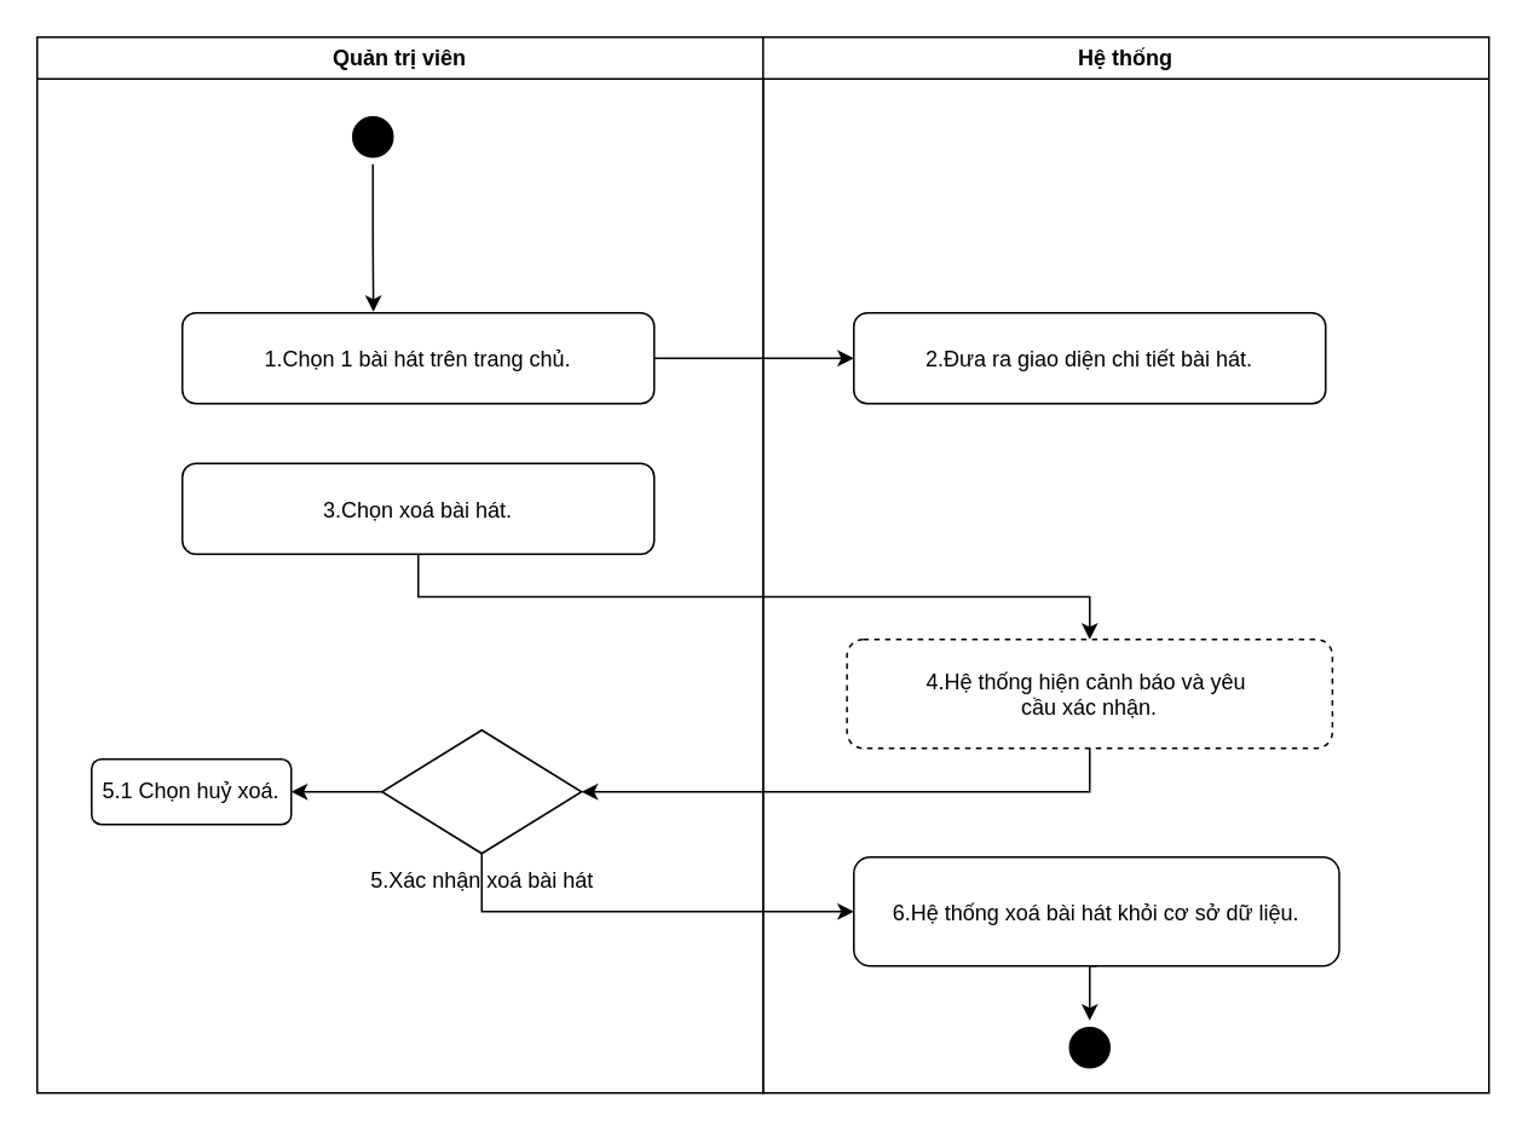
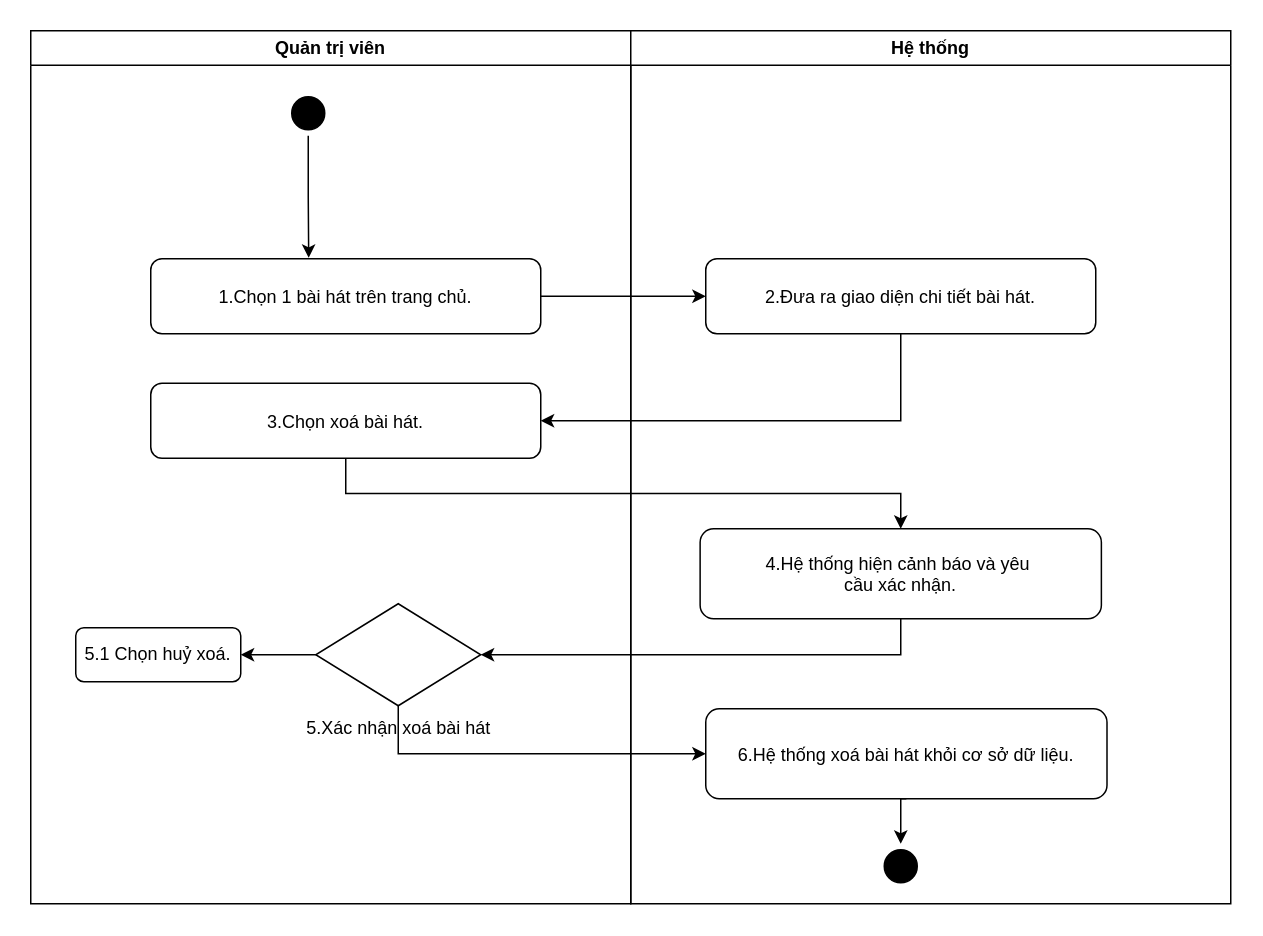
  <mxCell id="0" />
  <mxCell id="1" parent="0" />
  <mxCell id="2" value="Quản trị viên" style="swimlane;whiteSpace=wrap" parent="1" vertex="1"><mxGeometry x="20" y="20" width="400" height="582" as="geometry" /></mxCell>
  <mxCell id="3" value="" style="ellipse;shape=startState;fillColor=#000000;strokeColor=#000000;" parent="2" vertex="1"><mxGeometry x="170" y="40" width="30" height="30" as="geometry" /></mxCell>
  <mxCell id="4" value="3.Chọn xoá bài hát." style="rounded=1;" parent="2" vertex="1"><mxGeometry x="80" y="235" width="260" height="50" as="geometry" /></mxCell>
  <mxCell id="5" value="1.Chọn 1 bài hát trên trang chủ." style="rounded=1;" parent="2" vertex="1"><mxGeometry x="80" y="152" width="260" height="50" as="geometry" /></mxCell>
  <mxCell id="6" style="edgeStyle=orthogonalEdgeStyle;rounded=0;orthogonalLoop=1;jettySize=auto;html=1;exitX=0.5;exitY=1;exitDx=0;exitDy=0;entryX=0.405;entryY=-0.012;entryDx=0;entryDy=0;entryPerimeter=0;" parent="2" source="3" target="5" edge="1"><mxGeometry relative="1" as="geometry" /></mxCell>
  <mxCell id="7" value="" style="rhombus;whiteSpace=wrap;html=1;" vertex="1" parent="2"><mxGeometry x="190" y="382" width="110" height="68" as="geometry" /></mxCell>
  <mxCell id="8" value="5.Xác nhận xoá bài hát" style="text;html=1;align=center;verticalAlign=middle;whiteSpace=wrap;rounded=0;" vertex="1" parent="2"><mxGeometry x="177.5" y="450" width="135" height="30" as="geometry" /></mxCell>
  <mxCell id="9" value="5.1 Chọn huỷ xoá." style="rounded=1;whiteSpace=wrap;html=1;" vertex="1" parent="2"><mxGeometry x="30" y="398" width="110" height="36" as="geometry" /></mxCell>
  <mxCell id="10" style="edgeStyle=orthogonalEdgeStyle;rounded=0;orthogonalLoop=1;jettySize=auto;html=1;exitX=0;exitY=0.5;exitDx=0;exitDy=0;" edge="1" parent="2" source="7" target="9"><mxGeometry relative="1" as="geometry"><mxPoint x="160" y="416" as="targetPoint" /></mxGeometry></mxCell>
  <mxCell id="11" value="Hệ thống" style="swimlane;whiteSpace=wrap" parent="1" vertex="1"><mxGeometry x="420" y="20" width="400" height="582" as="geometry" /></mxCell>
- <mxCell id="12" value="4.Hệ thống hiện cảnh báo và yêu &#10;cầu xác nhận." style="rounded=1;dashed=1;" parent="11" vertex="1"><mxGeometry x="46.25" y="332" width="267.5" height="60" as="geometry" /></mxCell>
+ <mxCell id="12" value="4.Hệ thống hiện cảnh báo và yêu &#10;cầu xác nhận." style="rounded=1;" parent="11" vertex="1"><mxGeometry x="46.25" y="332" width="267.5" height="60" as="geometry" /></mxCell>
  <mxCell id="13" value="2.Đưa ra giao diện chi tiết bài hát." style="rounded=1;" parent="11" vertex="1"><mxGeometry x="50" y="152" width="260" height="50" as="geometry" /></mxCell>
  <mxCell id="14" value="" style="ellipse;shape=startState;fillColor=#000000;strokeColor=#000000;" parent="11" vertex="1"><mxGeometry x="165" y="542" width="30" height="30" as="geometry" /></mxCell>
  <mxCell id="15" style="edgeStyle=orthogonalEdgeStyle;rounded=0;orthogonalLoop=1;jettySize=auto;html=1;exitX=0.5;exitY=1;exitDx=0;exitDy=0;entryX=0.5;entryY=0;entryDx=0;entryDy=0;" edge="1" parent="11" source="16" target="14"><mxGeometry relative="1" as="geometry" /></mxCell>
  <mxCell id="16" value="6.Hệ thống xoá bài hát khỏi cơ sở dữ liệu." style="rounded=1;" vertex="1" parent="11"><mxGeometry x="50" y="452" width="267.5" height="60" as="geometry" /></mxCell>
  <mxCell id="17" style="edgeStyle=orthogonalEdgeStyle;rounded=0;orthogonalLoop=1;jettySize=auto;html=1;exitX=1;exitY=0.5;exitDx=0;exitDy=0;entryX=0;entryY=0.5;entryDx=0;entryDy=0;" parent="1" source="5" target="13" edge="1"><mxGeometry relative="1" as="geometry" /></mxCell>
+ <mxCell id="18" style="edgeStyle=orthogonalEdgeStyle;rounded=0;orthogonalLoop=1;jettySize=auto;html=1;exitX=0.5;exitY=1;exitDx=0;exitDy=0;entryX=1;entryY=0.5;entryDx=0;entryDy=0;" parent="1" source="13" target="4" edge="1"><mxGeometry relative="1" as="geometry" /></mxCell>
  <mxCell id="19" style="edgeStyle=orthogonalEdgeStyle;rounded=0;orthogonalLoop=1;jettySize=auto;html=1;exitX=0.5;exitY=1;exitDx=0;exitDy=0;entryX=0.5;entryY=0;entryDx=0;entryDy=0;" edge="1" parent="1" source="4" target="12"><mxGeometry relative="1" as="geometry"><mxPoint x="598.125" y="352" as="targetPoint" /></mxGeometry></mxCell>
  <mxCell id="20" style="edgeStyle=orthogonalEdgeStyle;rounded=0;orthogonalLoop=1;jettySize=auto;html=1;exitX=0.5;exitY=1;exitDx=0;exitDy=0;entryX=1;entryY=0.5;entryDx=0;entryDy=0;" edge="1" parent="1" source="12" target="7"><mxGeometry relative="1" as="geometry"><mxPoint x="340" y="432" as="targetPoint" /></mxGeometry></mxCell>
  <mxCell id="21" style="edgeStyle=orthogonalEdgeStyle;rounded=0;orthogonalLoop=1;jettySize=auto;html=1;exitX=0.5;exitY=0;exitDx=0;exitDy=0;entryX=0;entryY=0.5;entryDx=0;entryDy=0;" edge="1" parent="1" source="8" target="16"><mxGeometry relative="1" as="geometry"><Array as="points"><mxPoint x="265" y="502" /></Array></mxGeometry></mxCell>
